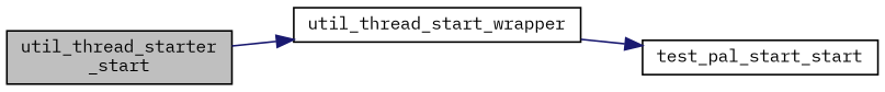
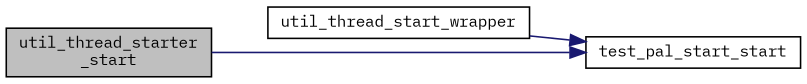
  digraph {
    fontname="IBM Plex Mono"
    rankdir=LR
    node [color=black fillcolor=white fontname="IBM Plex Mono" fontsize=10 shape=record style=filled]
    edge [color=midnightblue fontname="IBM Plex Mono" fontsize=10 labelfontname=Helvetica labelfontsize=10 style=solid]
    n1 [fillcolor=grey75 fontcolor=black height=0.2 label="util_thread_starter\l_start" width=0.4]
    n2 [height=0.2 label=util_thread_start_wrapper width=0.4]
    n3 [height=0.2 label=test_pal_start_start width=0.4]
-   n1 -> n2
+   n1 -> n3
    n2 -> n3
  }
